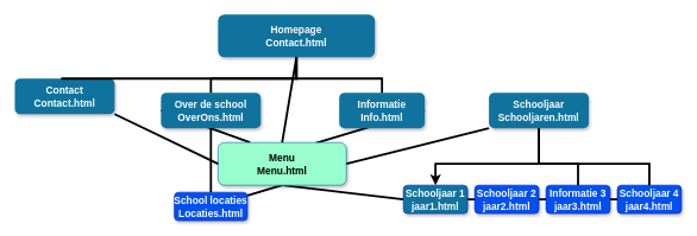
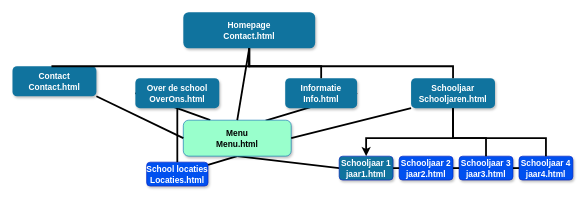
  <mxCell id="0" />
  <mxCell id="1" parent="0" />
  <mxCell id="2" value="" style="endArrow=none;html=1;rounded=0;strokeWidth=3;fontColor=#000000;entryX=0.5;entryY=1;entryDx=0;entryDy=0;exitX=0;exitY=0.5;exitDx=0;exitDy=0;" edge="1" parent="1" source="12" target="14"><mxGeometry width="50" height="50" relative="1" as="geometry"><mxPoint x="405" y="310" as="sourcePoint" /><mxPoint x="455" y="260" as="targetPoint" /></mxGeometry></mxCell>
  <mxCell id="3" value="" style="endArrow=none;html=1;rounded=0;strokeWidth=3;fontColor=#000000;entryX=0.5;entryY=1;entryDx=0;entryDy=0;" edge="1" parent="1" source="26" target="14"><mxGeometry width="50" height="50" relative="1" as="geometry"><mxPoint x="415" y="310" as="sourcePoint" /><mxPoint x="465" y="260" as="targetPoint" /></mxGeometry></mxCell>
  <mxCell id="4" value="" style="endArrow=none;html=1;rounded=0;strokeWidth=3;entryX=1;entryY=0.5;entryDx=0;entryDy=0;exitX=0.763;exitY=0.012;exitDx=0;exitDy=0;exitPerimeter=0;" edge="1" parent="1" source="14" target="15"><mxGeometry width="50" height="50" relative="1" as="geometry"><mxPoint x="475" y="190" as="sourcePoint" /><mxPoint x="535" y="180" as="targetPoint" /></mxGeometry></mxCell>
  <mxCell id="5" value="" style="endArrow=none;html=1;rounded=0;strokeWidth=3;entryX=0;entryY=0.5;entryDx=0;entryDy=0;exitX=0.25;exitY=0;exitDx=0;exitDy=0;" edge="1" parent="1" source="14" target="7"><mxGeometry width="50" height="50" relative="1" as="geometry"><mxPoint x="365" y="220" as="sourcePoint" /><mxPoint x="415" y="170" as="targetPoint" /></mxGeometry></mxCell>
  <mxCell id="6" value="Homepage&#10;Contact.html" style="rounded=1;fillColor=#10739E;strokeColor=none;shadow=1;gradientColor=none;fontStyle=1;fontColor=#FFFFFF;fontSize=14;" parent="1" vertex="1"><mxGeometry x="305" y="20" width="220" height="60" as="geometry" /></mxCell>
  <mxCell id="7" value="Over de school&#10;OverOns.html" style="rounded=1;fillColor=#10739E;strokeColor=none;shadow=1;gradientColor=none;fontStyle=1;fontColor=#FFFFFF;fontSize=14;" parent="1" vertex="1"><mxGeometry x="225" y="130" width="140" height="50" as="geometry" /></mxCell>
  <mxCell id="8" value="Contact&#10;Contact.html" style="rounded=1;fillColor=#10739E;strokeColor=none;shadow=1;gradientColor=none;fontStyle=1;fontColor=#FFFFFF;fontSize=14;" parent="1" vertex="1"><mxGeometry x="20" y="110" width="140" height="50" as="geometry" /></mxCell>
  <mxCell id="9" value="Schooljaar&#10;Schooljaren.html" style="rounded=1;fillColor=#10739E;strokeColor=none;shadow=1;gradientColor=none;fontStyle=1;fontColor=#FFFFFF;fontSize=14;" parent="1" vertex="1"><mxGeometry x="685" y="130" width="140" height="50" as="geometry" /></mxCell>
- <mxCell id="10" value="Informatie 3&#10;jaar3.html" style="rounded=1;fillColor=#0050ef;strokeColor=#001DBC;shadow=1;fontStyle=1;fontSize=14;fontColor=#ffffff;" parent="1" vertex="1"><mxGeometry x="765" y="260" width="90" height="40" as="geometry" /></mxCell>
+ <mxCell id="10" value="Schooljaar 3&#10;jaar3.html" style="rounded=1;fillColor=#0050ef;strokeColor=#001DBC;shadow=1;fontStyle=1;fontSize=14;fontColor=#ffffff;" parent="1" vertex="1"><mxGeometry x="765" y="260" width="90" height="40" as="geometry" /></mxCell>
  <mxCell id="11" value="Schooljaar 4&#10;jaar4.html" style="rounded=1;fillColor=#0050ef;strokeColor=#001DBC;shadow=1;fontStyle=1;fontSize=14;fontColor=#ffffff;" parent="1" vertex="1"><mxGeometry x="865" y="260" width="90" height="40" as="geometry" /></mxCell>
  <mxCell id="12" value="Schooljaar 1&#10;jaar1.html" style="rounded=1;shadow=1;fontStyle=1;fontSize=14;fillColor=#10739e;fontColor=#ffffff;strokeColor=#001DBC;" parent="1" vertex="1"><mxGeometry x="565" y="260" width="90" height="40" as="geometry" /></mxCell>
  <mxCell id="13" value="Schooljaar 2&#10;jaar2.html" style="rounded=1;fillColor=#0050ef;strokeColor=#001DBC;shadow=1;fontStyle=1;fontSize=14;fontColor=#ffffff;" parent="1" vertex="1"><mxGeometry x="665" y="260" width="90" height="40" as="geometry" /></mxCell>
  <mxCell id="14" value="Menu&#10;Menu.html" style="rounded=1;fillColor=#99FFCC;strokeColor=#006EAF;shadow=1;fontStyle=1;fontColor=#000000;fontSize=14;" parent="1" vertex="1"><mxGeometry x="305" y="200" width="180" height="60" as="geometry" /></mxCell>
  <mxCell id="15" value="Informatie&#10;Info.html" style="rounded=1;fillColor=#10739E;strokeColor=none;shadow=1;gradientColor=none;fontStyle=1;fontColor=#FFFFFF;fontSize=14;" parent="1" vertex="1"><mxGeometry x="475" y="130" width="120" height="50" as="geometry" /></mxCell>
  <mxCell id="16" value="" style="endArrow=none;html=1;rounded=0;exitX=0.5;exitY=1;exitDx=0;exitDy=0;strokeWidth=3;entryX=0.5;entryY=0;entryDx=0;entryDy=0;" edge="1" parent="1" source="9" target="11"><mxGeometry width="50" height="50" relative="1" as="geometry"><mxPoint x="765" y="220" as="sourcePoint" /><mxPoint x="915" y="340" as="targetPoint" /><Array as="points"><mxPoint x="755" y="230" /><mxPoint x="910" y="230" /></Array></mxGeometry></mxCell>
  <mxCell id="17" value="" style="endArrow=none;html=1;rounded=0;entryX=0.5;entryY=0;entryDx=0;entryDy=0;exitX=0.5;exitY=1;exitDx=0;exitDy=0;strokeWidth=3;" edge="1" parent="1" source="9" target="10"><mxGeometry width="50" height="50" relative="1" as="geometry"><mxPoint x="775" y="230" as="sourcePoint" /><mxPoint x="730" y="340" as="targetPoint" /><Array as="points"><mxPoint x="755" y="230" /><mxPoint x="810" y="230" /></Array></mxGeometry></mxCell>
  <mxCell id="18" value="" style="endArrow=classic;html=1;rounded=0;entryX=0.5;entryY=0;entryDx=0;entryDy=0;exitX=0.5;exitY=1;exitDx=0;exitDy=0;strokeWidth=3;" edge="1" parent="1" source="9" target="12"><mxGeometry width="50" height="50" relative="1" as="geometry"><mxPoint x="785" y="240" as="sourcePoint" /><mxPoint x="740" y="350" as="targetPoint" /><Array as="points"><mxPoint x="755" y="230" /><mxPoint x="610" y="230" /></Array></mxGeometry></mxCell>
- <mxCell id="19" value="" style="endArrow=none;html=1;rounded=0;strokeWidth=3;exitX=0.5;exitY=0;exitDx=0;exitDy=0;entryX=0.5;entryY=1;entryDx=0;entryDy=0;" edge="1" parent="1" source="7" target="6"><mxGeometry width="50" height="50" relative="1" as="geometry"><mxPoint x="405" y="140" as="sourcePoint" /><mxPoint x="415" y="110" as="targetPoint" /><Array as="points"><mxPoint x="295" y="110" /><mxPoint x="415" y="110" /></Array></mxGeometry></mxCell>
  <mxCell id="20" value="" style="endArrow=none;html=1;rounded=0;strokeWidth=3;exitX=0.5;exitY=0;exitDx=0;exitDy=0;entryX=0.5;entryY=1;entryDx=0;entryDy=0;" edge="1" parent="1" source="15" target="6"><mxGeometry width="50" height="50" relative="1" as="geometry"><mxPoint x="185" y="160" as="sourcePoint" /><mxPoint x="425" y="110" as="targetPoint" /><Array as="points"><mxPoint x="535" y="110" /><mxPoint x="415" y="110" /></Array></mxGeometry></mxCell>
  <mxCell id="21" value="" style="endArrow=none;html=1;rounded=0;strokeWidth=3;exitX=0.5;exitY=0;exitDx=0;exitDy=0;entryX=0.5;entryY=1;entryDx=0;entryDy=0;" edge="1" parent="1" source="8" target="6"><mxGeometry width="50" height="50" relative="1" as="geometry"><mxPoint x="195" y="170" as="sourcePoint" /><mxPoint x="435" y="120" as="targetPoint" /><Array as="points"><mxPoint x="85" y="110" /><mxPoint x="415" y="110" /></Array></mxGeometry></mxCell>
+ <mxCell id="22" value="" style="endArrow=none;html=1;rounded=0;strokeWidth=3;exitX=0.5;exitY=0;exitDx=0;exitDy=0;entryX=0.5;entryY=1;entryDx=0;entryDy=0;" edge="1" parent="1" source="9" target="6"><mxGeometry width="50" height="50" relative="1" as="geometry"><mxPoint x="205" y="180" as="sourcePoint" /><mxPoint x="445" y="130" as="targetPoint" /><Array as="points"><mxPoint x="755" y="110" /><mxPoint x="415" y="110" /></Array></mxGeometry></mxCell>
  <mxCell id="23" value="" style="endArrow=none;html=1;rounded=0;strokeWidth=3;exitX=1;exitY=0.5;exitDx=0;exitDy=0;entryX=0;entryY=0.5;entryDx=0;entryDy=0;" edge="1" parent="1" source="12" target="13"><mxGeometry width="50" height="50" relative="1" as="geometry"><mxPoint x="655" y="330" as="sourcePoint" /><mxPoint x="705" y="280" as="targetPoint" /></mxGeometry></mxCell>
  <mxCell id="24" value="" style="endArrow=none;html=1;rounded=0;strokeWidth=3;exitX=1;exitY=0.5;exitDx=0;exitDy=0;entryX=0;entryY=0.5;entryDx=0;entryDy=0;" edge="1" parent="1"><mxGeometry width="50" height="50" relative="1" as="geometry"><mxPoint x="755" y="279.93" as="sourcePoint" /><mxPoint x="765" y="279.93" as="targetPoint" /><Array as="points"><mxPoint x="765" y="279.93" /></Array></mxGeometry></mxCell>
  <mxCell id="25" value="" style="endArrow=none;html=1;rounded=0;strokeWidth=3;exitX=1;exitY=0.5;exitDx=0;exitDy=0;entryX=0;entryY=0.5;entryDx=0;entryDy=0;" edge="1" parent="1"><mxGeometry width="50" height="50" relative="1" as="geometry"><mxPoint x="855" y="279.93" as="sourcePoint" /><mxPoint x="865" y="279.93" as="targetPoint" /></mxGeometry></mxCell>
  <mxCell id="26" value="School locaties&#10;Locaties.html" style="rounded=1;shadow=1;fontStyle=1;fontSize=14;fillColor=#0050ef;fontColor=#ffffff;strokeColor=#001DBC;" vertex="1" parent="1"><mxGeometry x="243.75" y="270" width="102.5" height="40" as="geometry" /></mxCell>
  <mxCell id="27" value="" style="endArrow=none;html=1;rounded=0;strokeWidth=3;entryX=0.5;entryY=1;entryDx=0;entryDy=0;exitX=0.5;exitY=0;exitDx=0;exitDy=0;" edge="1" parent="1" source="14" target="6"><mxGeometry width="50" height="50" relative="1" as="geometry"><mxPoint x="415" y="180" as="sourcePoint" /><mxPoint x="465" y="130" as="targetPoint" /></mxGeometry></mxCell>
  <mxCell id="28" value="" style="endArrow=none;html=1;rounded=0;strokeWidth=3;entryX=0.5;entryY=1;entryDx=0;entryDy=0;exitX=0.5;exitY=0;exitDx=0;exitDy=0;" edge="1" parent="1" source="26" target="7"><mxGeometry width="50" height="50" relative="1" as="geometry"><mxPoint x="245" y="250" as="sourcePoint" /><mxPoint x="295" y="200" as="targetPoint" /></mxGeometry></mxCell>
  <mxCell id="29" value="" style="endArrow=none;html=1;rounded=0;strokeWidth=3;exitX=1;exitY=0.5;exitDx=0;exitDy=0;entryX=0;entryY=1;entryDx=0;entryDy=0;" edge="1" parent="1" source="14" target="9"><mxGeometry width="50" height="50" relative="1" as="geometry"><mxPoint x="585" y="230" as="sourcePoint" /><mxPoint x="635" y="180" as="targetPoint" /></mxGeometry></mxCell>
  <mxCell id="30" value="" style="endArrow=none;html=1;rounded=0;strokeWidth=3;entryX=1;entryY=1;entryDx=0;entryDy=0;exitX=0;exitY=0.5;exitDx=0;exitDy=0;" edge="1" parent="1" source="14" target="8"><mxGeometry width="50" height="50" relative="1" as="geometry"><mxPoint x="165" y="260" as="sourcePoint" /><mxPoint x="215" y="210" as="targetPoint" /></mxGeometry></mxCell>
